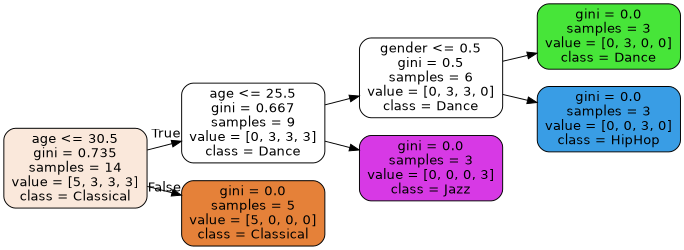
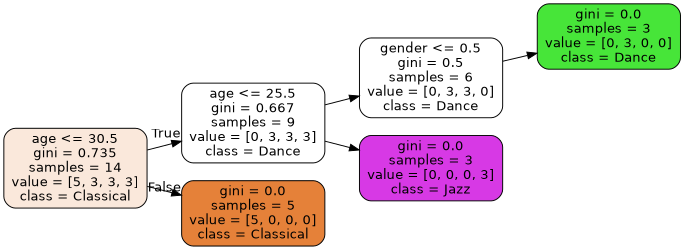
  digraph {
    rankdir=LR
    node [color=black fillcolor="#ffffff" fontname=helvetica shape=box style="filled, rounded"]
    edge [fontname=helvetica]
    n1 [fillcolor="#fae8db" label="age <= 30.5\ngini = 0.735\nsamples = 14\nvalue = [5, 3, 3, 3]\nclass = Classical"]
    n2 [label="age <= 25.5\ngini = 0.667\nsamples = 9\nvalue = [0, 3, 3, 3]\nclass = Dance"]
    n3 [fillcolor="#e58139" label="gini = 0.0\nsamples = 5\nvalue = [5, 0, 0, 0]\nclass = Classical"]
    n4 [label="gender <= 0.5\ngini = 0.5\nsamples = 6\nvalue = [0, 3, 3, 0]\nclass = Dance"]
    n5 [fillcolor="#d739e5" label="gini = 0.0\nsamples = 3\nvalue = [0, 0, 0, 3]\nclass = Jazz"]
    n6 [fillcolor="#47e539" label="gini = 0.0\nsamples = 3\nvalue = [0, 3, 0, 0]\nclass = Dance"]
-   n7 [fillcolor="#399de5" label="gini = 0.0\nsamples = 3\nvalue = [0, 0, 3, 0]\nclass = HipHop"]
    n1 -> n2 [headlabel=True labelangle=45 labeldistance=2.5]
    n1 -> n3 [headlabel=False labelangle=-45 labeldistance=2.5]
    n2 -> n4
    n2 -> n5
    n4 -> n6
-   n4 -> n7
  }
